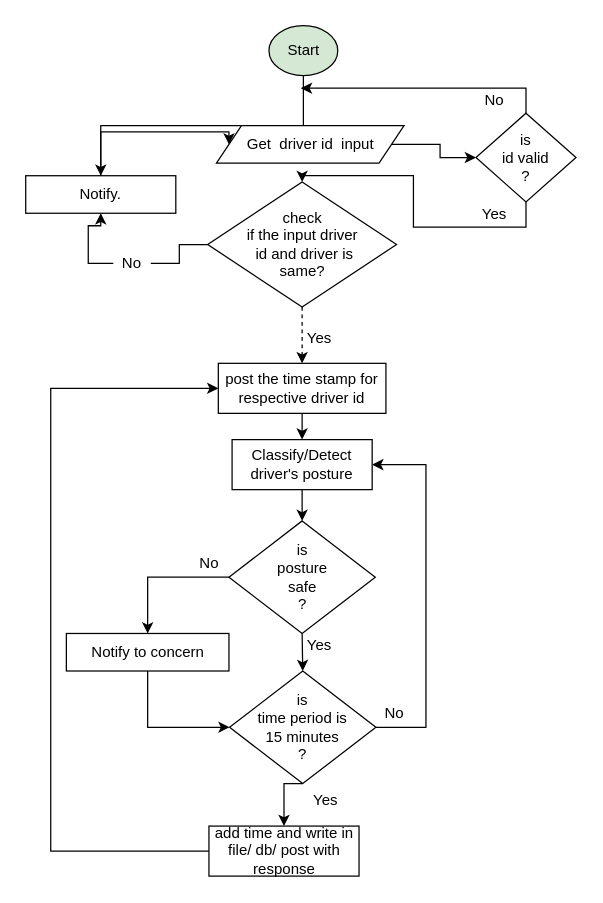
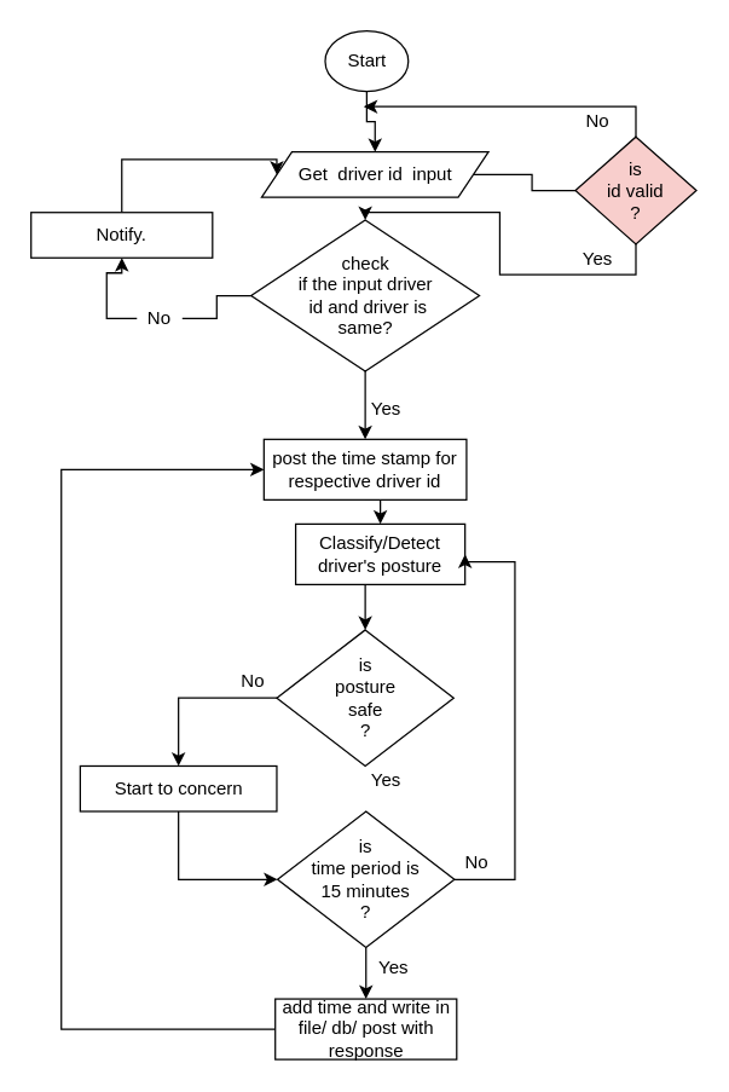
  <mxCell id="0" />
  <mxCell id="1" parent="0" />
- <mxCell id="2" style="edgeStyle=orthogonalEdgeStyle;rounded=0;orthogonalLoop=1;jettySize=auto;html=1;exitX=0.5;exitY=1;exitDx=0;exitDy=0;" edge="1" parent="1" source="3" target="27"><mxGeometry relative="1" as="geometry" /></mxCell>
- <mxCell id="3" value="Start&lt;br&gt;" style="ellipse;whiteSpace=wrap;html=1;fillColor=#d5e8d4;" vertex="1" parent="1"><mxGeometry x="214.5" y="20" width="55" height="40" as="geometry" /></mxCell>
- <mxCell id="4" style="edgeStyle=orthogonalEdgeStyle;rounded=0;orthogonalLoop=1;jettySize=auto;html=1;exitX=1;exitY=0.5;exitDx=0;exitDy=0;entryX=0;entryY=0.5;entryDx=0;entryDy=0;" edge="1" parent="1" source="5" target="25"><mxGeometry relative="1" as="geometry" /></mxCell>
+ <mxCell id="2" style="edgeStyle=orthogonalEdgeStyle;rounded=0;orthogonalLoop=1;jettySize=auto;html=1;exitX=0.5;exitY=1;exitDx=0;exitDy=0;entryX=0.5;entryY=0;entryDx=0;entryDy=0;" edge="1" parent="1" source="3" target="5"><mxGeometry relative="1" as="geometry" /></mxCell>
+ <mxCell id="3" value="Start&lt;br&gt;" style="ellipse;whiteSpace=wrap;html=1;" vertex="1" parent="1"><mxGeometry x="214.5" y="20" width="55" height="40" as="geometry" /></mxCell>
+ <mxCell id="4" style="edgeStyle=orthogonalEdgeStyle;rounded=0;orthogonalLoop=1;jettySize=auto;html=1;exitX=1;exitY=0.5;exitDx=0;exitDy=0;entryX=0;entryY=0.5;entryDx=0;entryDy=0;endArrow=none;" edge="1" parent="1" source="5" target="25"><mxGeometry relative="1" as="geometry" /></mxCell>
  <mxCell id="5" value="Get&amp;nbsp; driver id&amp;nbsp; input" style="shape=parallelogram;perimeter=parallelogramPerimeter;whiteSpace=wrap;html=1;fixedSize=1;" vertex="1" parent="1"><mxGeometry x="172.5" y="100" width="150" height="30" as="geometry" /></mxCell>
  <mxCell id="6" style="edgeStyle=orthogonalEdgeStyle;rounded=0;orthogonalLoop=1;jettySize=auto;html=1;exitX=0.5;exitY=1;exitDx=0;exitDy=0;entryX=0.5;entryY=0;entryDx=0;entryDy=0;" edge="1" parent="1" source="7" target="12"><mxGeometry relative="1" as="geometry" /></mxCell>
  <mxCell id="7" value="post the time stamp for respective driver id" style="rounded=0;whiteSpace=wrap;html=1;" vertex="1" parent="1"><mxGeometry x="174" y="290" width="134" height="40" as="geometry" /></mxCell>
- <mxCell id="8" style="edgeStyle=orthogonalEdgeStyle;rounded=0;orthogonalLoop=1;jettySize=auto;html=1;exitX=0.5;exitY=1;exitDx=0;exitDy=0;entryX=0.5;entryY=0;entryDx=0;entryDy=0;dashed=1;" edge="1" parent="1" source="10" target="7"><mxGeometry relative="1" as="geometry" /></mxCell>
+ <mxCell id="8" style="edgeStyle=orthogonalEdgeStyle;rounded=0;orthogonalLoop=1;jettySize=auto;html=1;exitX=0.5;exitY=1;exitDx=0;exitDy=0;entryX=0.5;entryY=0;entryDx=0;entryDy=0;" edge="1" parent="1" source="10" target="7"><mxGeometry relative="1" as="geometry" /></mxCell>
  <mxCell id="9" style="edgeStyle=orthogonalEdgeStyle;rounded=0;orthogonalLoop=1;jettySize=auto;html=1;exitX=0;exitY=0.5;exitDx=0;exitDy=0;entryX=0.5;entryY=1;entryDx=0;entryDy=0;startArrow=none;" edge="1" parent="1" source="30" target="27"><mxGeometry relative="1" as="geometry" /></mxCell>
  <mxCell id="10" value="check &lt;br&gt;if the input driver&lt;br&gt;&amp;nbsp;id&amp;nbsp;and driver is &lt;br&gt;same?" style="rhombus;whiteSpace=wrap;html=1;" vertex="1" parent="1"><mxGeometry x="165.5" y="145" width="151" height="100" as="geometry" /></mxCell>
  <mxCell id="11" style="edgeStyle=orthogonalEdgeStyle;rounded=0;orthogonalLoop=1;jettySize=auto;html=1;exitX=0.5;exitY=1;exitDx=0;exitDy=0;entryX=0.5;entryY=0;entryDx=0;entryDy=0;" edge="1" parent="1" source="12" target="20"><mxGeometry relative="1" as="geometry" /></mxCell>
- <mxCell id="12" value="Classify/Detect driver's posture" style="rounded=0;whiteSpace=wrap;html=1;" vertex="1" parent="1"><mxGeometry x="185" y="351" width="112" height="40" as="geometry" /></mxCell>
+ <mxCell id="12" value="Classify/Detect driver's posture" style="rounded=0;whiteSpace=wrap;html=1;" vertex="1" parent="1"><mxGeometry x="195" y="346" width="112" height="40" as="geometry" /></mxCell>
  <mxCell id="13" style="edgeStyle=orthogonalEdgeStyle;rounded=0;orthogonalLoop=1;jettySize=auto;html=1;exitX=0.5;exitY=1;exitDx=0;exitDy=0;entryX=0.5;entryY=0;entryDx=0;entryDy=0;" edge="1" parent="1" source="15" target="17"><mxGeometry relative="1" as="geometry" /></mxCell>
  <mxCell id="14" style="edgeStyle=orthogonalEdgeStyle;rounded=0;orthogonalLoop=1;jettySize=auto;html=1;exitX=1;exitY=0.5;exitDx=0;exitDy=0;entryX=1;entryY=0.5;entryDx=0;entryDy=0;" edge="1" parent="1" source="15" target="12"><mxGeometry relative="1" as="geometry"><Array as="points"><mxPoint x="340" y="581" /><mxPoint x="340" y="371" /></Array></mxGeometry></mxCell>
  <mxCell id="15" value="is &lt;br&gt;time period is &lt;br&gt;15 minutes&lt;br&gt;?" style="rhombus;whiteSpace=wrap;html=1;" vertex="1" parent="1"><mxGeometry x="183" y="536" width="117" height="90" as="geometry" /></mxCell>
  <mxCell id="16" style="edgeStyle=orthogonalEdgeStyle;rounded=0;orthogonalLoop=1;jettySize=auto;html=1;exitX=0;exitY=0.5;exitDx=0;exitDy=0;entryX=0;entryY=0.5;entryDx=0;entryDy=0;" edge="1" parent="1" source="17" target="7"><mxGeometry relative="1" as="geometry"><mxPoint x="10" y="410" as="targetPoint" /><Array as="points"><mxPoint x="40" y="680" /><mxPoint x="40" y="310" /></Array></mxGeometry></mxCell>
- <mxCell id="17" value="add time and write in file/ db/ post with response" style="rounded=0;whiteSpace=wrap;html=1;" vertex="1" parent="1"><mxGeometry x="166.5" y="660" width="120" height="40" as="geometry" /></mxCell>
+ <mxCell id="17" value="add time and write in file/ db/ post with response" style="rounded=0;whiteSpace=wrap;html=1;" vertex="1" parent="1"><mxGeometry x="181.5" y="660" width="120" height="40" as="geometry" /></mxCell>
  <mxCell id="18" style="edgeStyle=orthogonalEdgeStyle;rounded=0;orthogonalLoop=1;jettySize=auto;html=1;exitX=0;exitY=0.5;exitDx=0;exitDy=0;entryX=0.5;entryY=0;entryDx=0;entryDy=0;" edge="1" parent="1" source="20" target="22"><mxGeometry relative="1" as="geometry" /></mxCell>
- <mxCell id="19" style="edgeStyle=orthogonalEdgeStyle;rounded=0;orthogonalLoop=1;jettySize=auto;html=1;exitX=0.5;exitY=1;exitDx=0;exitDy=0;entryX=0.5;entryY=0;entryDx=0;entryDy=0;" edge="1" parent="1" source="20" target="15"><mxGeometry relative="1" as="geometry" /></mxCell>
  <mxCell id="20" value="is &lt;br&gt;posture &lt;br&gt;safe&lt;br&gt;?" style="rhombus;whiteSpace=wrap;html=1;" vertex="1" parent="1"><mxGeometry x="182.5" y="416" width="117" height="90" as="geometry" /></mxCell>
  <mxCell id="21" style="edgeStyle=orthogonalEdgeStyle;rounded=0;orthogonalLoop=1;jettySize=auto;html=1;exitX=0.5;exitY=1;exitDx=0;exitDy=0;" edge="1" parent="1" source="22" target="15"><mxGeometry relative="1" as="geometry" /></mxCell>
- <mxCell id="22" value="Notify to concern" style="rounded=0;whiteSpace=wrap;html=1;" vertex="1" parent="1"><mxGeometry x="52.5" y="506" width="130" height="30" as="geometry" /></mxCell>
+ <mxCell id="22" value="Start to concern" style="rounded=0;whiteSpace=wrap;html=1;" vertex="1" parent="1"><mxGeometry x="52.5" y="506" width="130" height="30" as="geometry" /></mxCell>
  <mxCell id="23" style="edgeStyle=orthogonalEdgeStyle;rounded=0;orthogonalLoop=1;jettySize=auto;html=1;exitX=0.5;exitY=0;exitDx=0;exitDy=0;" edge="1" parent="1" source="25"><mxGeometry relative="1" as="geometry"><mxPoint x="240" y="70" as="targetPoint" /><Array as="points"><mxPoint x="420" y="70" /></Array></mxGeometry></mxCell>
  <mxCell id="24" style="edgeStyle=orthogonalEdgeStyle;rounded=0;orthogonalLoop=1;jettySize=auto;html=1;exitX=0.5;exitY=1;exitDx=0;exitDy=0;entryX=0.5;entryY=0;entryDx=0;entryDy=0;" edge="1" parent="1" source="25" target="10"><mxGeometry relative="1" as="geometry"><Array as="points"><mxPoint x="420" y="181" /><mxPoint x="330" y="181" /><mxPoint x="330" y="140" /><mxPoint x="241" y="140" /></Array></mxGeometry></mxCell>
- <mxCell id="25" value="is &lt;br&gt;id valid&lt;br&gt;?" style="rhombus;whiteSpace=wrap;html=1;" vertex="1" parent="1"><mxGeometry x="380" y="90" width="80" height="71" as="geometry" /></mxCell>
+ <mxCell id="25" value="is &lt;br&gt;id valid&lt;br&gt;?" style="rhombus;whiteSpace=wrap;html=1;fillColor=#f8cecc;" vertex="1" parent="1"><mxGeometry x="380" y="90" width="80" height="71" as="geometry" /></mxCell>
  <mxCell id="26" style="edgeStyle=orthogonalEdgeStyle;rounded=0;orthogonalLoop=1;jettySize=auto;html=1;exitX=0.5;exitY=0;exitDx=0;exitDy=0;entryX=0;entryY=0.5;entryDx=0;entryDy=0;" edge="1" parent="1" source="27" target="5"><mxGeometry relative="1" as="geometry"><Array as="points"><mxPoint x="80" y="105" /></Array></mxGeometry></mxCell>
  <mxCell id="27" value="Notify." style="rounded=0;whiteSpace=wrap;html=1;" vertex="1" parent="1"><mxGeometry x="20" y="140" width="120" height="30" as="geometry" /></mxCell>
  <mxCell id="28" value="Yes" style="text;html=1;strokeColor=none;fillColor=none;align=center;verticalAlign=middle;whiteSpace=wrap;rounded=0;" vertex="1" parent="1"><mxGeometry x="245" y="630" width="30" height="20" as="geometry" /></mxCell>
  <mxCell id="29" value="No" style="text;html=1;strokeColor=none;fillColor=none;align=center;verticalAlign=middle;whiteSpace=wrap;rounded=0;" vertex="1" parent="1"><mxGeometry x="299.5" y="560" width="30" height="20" as="geometry" /></mxCell>
  <mxCell id="30" value="No" style="text;html=1;strokeColor=none;fillColor=none;align=center;verticalAlign=middle;whiteSpace=wrap;rounded=0;" vertex="1" parent="1"><mxGeometry x="90" y="200" width="30" height="20" as="geometry" /></mxCell>
  <mxCell id="31" value="" style="edgeStyle=orthogonalEdgeStyle;rounded=0;orthogonalLoop=1;jettySize=auto;html=1;exitX=0;exitY=0.5;exitDx=0;exitDy=0;entryX=1;entryY=0.5;entryDx=0;entryDy=0;endArrow=none;" edge="1" parent="1" source="10" target="30"><mxGeometry relative="1" as="geometry"><mxPoint x="165.5" y="210" as="sourcePoint" /><mxPoint x="80" y="180" as="targetPoint" /></mxGeometry></mxCell>
  <mxCell id="32" value="Yes" style="text;html=1;strokeColor=none;fillColor=none;align=center;verticalAlign=middle;whiteSpace=wrap;rounded=0;" vertex="1" parent="1"><mxGeometry x="239.5" y="260" width="30" height="20" as="geometry" /></mxCell>
  <mxCell id="33" value="Yes" style="text;html=1;strokeColor=none;fillColor=none;align=center;verticalAlign=middle;whiteSpace=wrap;rounded=0;" vertex="1" parent="1"><mxGeometry x="380" y="161" width="30" height="20" as="geometry" /></mxCell>
  <mxCell id="34" value="No" style="text;html=1;strokeColor=none;fillColor=none;align=center;verticalAlign=middle;whiteSpace=wrap;rounded=0;" vertex="1" parent="1"><mxGeometry x="380" y="70" width="30" height="20" as="geometry" /></mxCell>
  <mxCell id="35" value="Yes" style="text;html=1;strokeColor=none;fillColor=none;align=center;verticalAlign=middle;whiteSpace=wrap;rounded=0;" vertex="1" parent="1"><mxGeometry x="239.5" y="506" width="30" height="20" as="geometry" /></mxCell>
  <mxCell id="36" value="No" style="text;html=1;strokeColor=none;fillColor=none;align=center;verticalAlign=middle;whiteSpace=wrap;rounded=0;" vertex="1" parent="1"><mxGeometry x="151.5" y="440" width="30" height="20" as="geometry" /></mxCell>
